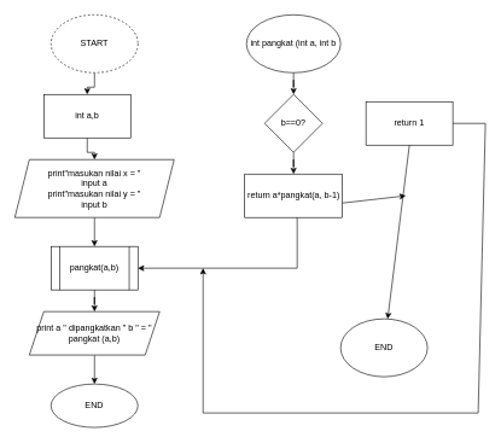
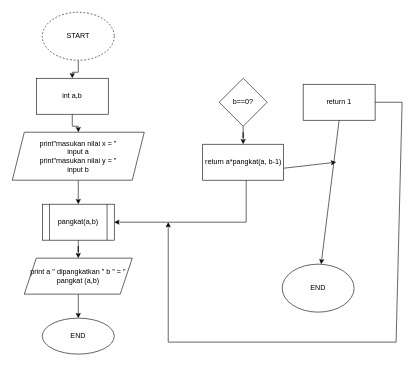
  <mxCell id="0" />
  <mxCell id="1" parent="0" />
  <mxCell id="2" value="" style="edgeStyle=orthogonalEdgeStyle;rounded=0;orthogonalLoop=1;jettySize=auto;html=1;" edge="1" parent="1" source="3" target="5"><mxGeometry relative="1" as="geometry" /></mxCell>
  <mxCell id="3" value="START" style="ellipse;whiteSpace=wrap;html=1;dashed=1;" vertex="1" parent="1"><mxGeometry x="70" y="20" width="120" height="80" as="geometry" /></mxCell>
  <mxCell id="4" value="" style="edgeStyle=orthogonalEdgeStyle;rounded=0;orthogonalLoop=1;jettySize=auto;html=1;" edge="1" parent="1" source="5" target="7"><mxGeometry relative="1" as="geometry" /></mxCell>
  <mxCell id="5" value="int a,b" style="whiteSpace=wrap;html=1;" vertex="1" parent="1"><mxGeometry x="60" y="130" width="120" height="60" as="geometry" /></mxCell>
  <mxCell id="6" value="" style="edgeStyle=orthogonalEdgeStyle;rounded=0;orthogonalLoop=1;jettySize=auto;html=1;" edge="1" parent="1" source="7" target="9"><mxGeometry relative="1" as="geometry" /></mxCell>
  <mxCell id="7" value="print&quot;masukan nilai x = &quot;&lt;br&gt;input a&lt;br&gt;print&quot;masukan nilai y = &quot;&lt;br&gt;input b" style="shape=parallelogram;perimeter=parallelogramPerimeter;whiteSpace=wrap;html=1;fixedSize=1;" vertex="1" parent="1"><mxGeometry x="20" y="220" width="220" height="80" as="geometry" /></mxCell>
  <mxCell id="8" value="" style="edgeStyle=orthogonalEdgeStyle;rounded=0;orthogonalLoop=1;jettySize=auto;html=1;" edge="1" parent="1" source="9" target="11"><mxGeometry relative="1" as="geometry" /></mxCell>
  <mxCell id="9" value="pangkat(a,b)" style="shape=process;whiteSpace=wrap;html=1;backgroundOutline=1;" vertex="1" parent="1"><mxGeometry x="70" y="340" width="120" height="60" as="geometry" /></mxCell>
  <mxCell id="10" value="" style="edgeStyle=orthogonalEdgeStyle;rounded=0;orthogonalLoop=1;jettySize=auto;html=1;" edge="1" parent="1" source="11" target="12"><mxGeometry relative="1" as="geometry" /></mxCell>
  <mxCell id="11" value="print a &quot; dipangkatkan &quot; b &quot; = &quot;&lt;br&gt;pangkat (a,b)" style="shape=parallelogram;perimeter=parallelogramPerimeter;whiteSpace=wrap;html=1;fixedSize=1;" vertex="1" parent="1"><mxGeometry x="40" y="430" width="180" height="60" as="geometry" /></mxCell>
  <mxCell id="12" value="END" style="ellipse;whiteSpace=wrap;html=1;" vertex="1" parent="1"><mxGeometry x="70" y="530" width="120" height="60" as="geometry" /></mxCell>
- <mxCell id="13" value="" style="edgeStyle=orthogonalEdgeStyle;rounded=0;orthogonalLoop=1;jettySize=auto;html=1;" edge="1" parent="1" source="14" target="16"><mxGeometry relative="1" as="geometry" /></mxCell>
- <mxCell id="14" value="int pangkat (int a, int b" style="ellipse;whiteSpace=wrap;html=1;" vertex="1" parent="1"><mxGeometry x="340" y="20" width="130" height="80" as="geometry" /></mxCell>
  <mxCell id="15" value="" style="edgeStyle=orthogonalEdgeStyle;rounded=0;orthogonalLoop=1;jettySize=auto;html=1;" edge="1" parent="1" source="16" target="17"><mxGeometry relative="1" as="geometry" /></mxCell>
  <mxCell id="16" value="b==0?" style="rhombus;whiteSpace=wrap;html=1;" vertex="1" parent="1"><mxGeometry x="365" y="130" width="80" height="80" as="geometry" /></mxCell>
  <mxCell id="17" value="return a*pangkat(a, b-1)" style="whiteSpace=wrap;html=1;" vertex="1" parent="1"><mxGeometry x="337.5" y="240" width="135" height="60" as="geometry" /></mxCell>
  <mxCell id="18" value="return 1" style="whiteSpace=wrap;html=1;" vertex="1" parent="1"><mxGeometry x="505" y="140" width="120" height="60" as="geometry" /></mxCell>
  <mxCell id="19" value="" style="endArrow=none;html=1;rounded=0;" edge="1" parent="1"><mxGeometry width="50" height="50" relative="1" as="geometry"><mxPoint x="410" y="370" as="sourcePoint" /><mxPoint x="410" y="300" as="targetPoint" /></mxGeometry></mxCell>
  <mxCell id="20" value="" style="endArrow=classic;html=1;rounded=0;entryX=1;entryY=0.5;entryDx=0;entryDy=0;" edge="1" parent="1" target="9"><mxGeometry width="50" height="50" relative="1" as="geometry"><mxPoint x="410" y="370" as="sourcePoint" /><mxPoint x="347.5" y="330" as="targetPoint" /></mxGeometry></mxCell>
  <mxCell id="21" value="END" style="ellipse;whiteSpace=wrap;html=1;" vertex="1" parent="1"><mxGeometry x="470" y="440" width="120" height="80" as="geometry" /></mxCell>
  <mxCell id="22" value="" style="endArrow=classic;html=1;rounded=0;exitX=0.5;exitY=1;exitDx=0;exitDy=0;" edge="1" parent="1" source="18" target="21"><mxGeometry width="50" height="50" relative="1" as="geometry"><mxPoint x="520" y="285" as="sourcePoint" /><mxPoint x="570" y="235" as="targetPoint" /></mxGeometry></mxCell>
  <mxCell id="23" value="" style="endArrow=none;html=1;rounded=0;" edge="1" parent="1"><mxGeometry width="50" height="50" relative="1" as="geometry"><mxPoint x="625" y="170" as="sourcePoint" /><mxPoint x="670" y="170" as="targetPoint" /></mxGeometry></mxCell>
  <mxCell id="24" value="" style="endArrow=none;html=1;rounded=0;" edge="1" parent="1"><mxGeometry width="50" height="50" relative="1" as="geometry"><mxPoint x="660" y="570" as="sourcePoint" /><mxPoint x="670" y="170" as="targetPoint" /></mxGeometry></mxCell>
  <mxCell id="25" value="" style="endArrow=none;html=1;rounded=0;" edge="1" parent="1"><mxGeometry width="50" height="50" relative="1" as="geometry"><mxPoint x="280" y="570" as="sourcePoint" /><mxPoint x="660" y="570" as="targetPoint" /></mxGeometry></mxCell>
  <mxCell id="26" value="" style="endArrow=classic;html=1;rounded=0;" edge="1" parent="1"><mxGeometry width="50" height="50" relative="1" as="geometry"><mxPoint x="280" y="570" as="sourcePoint" /><mxPoint x="280" y="370" as="targetPoint" /></mxGeometry></mxCell>
  <mxCell id="27" value="" style="endArrow=classic;html=1;rounded=0;" edge="1" parent="1"><mxGeometry width="50" height="50" relative="1" as="geometry"><mxPoint x="472.5" y="280" as="sourcePoint" /><mxPoint x="560" y="270" as="targetPoint" /></mxGeometry></mxCell>
